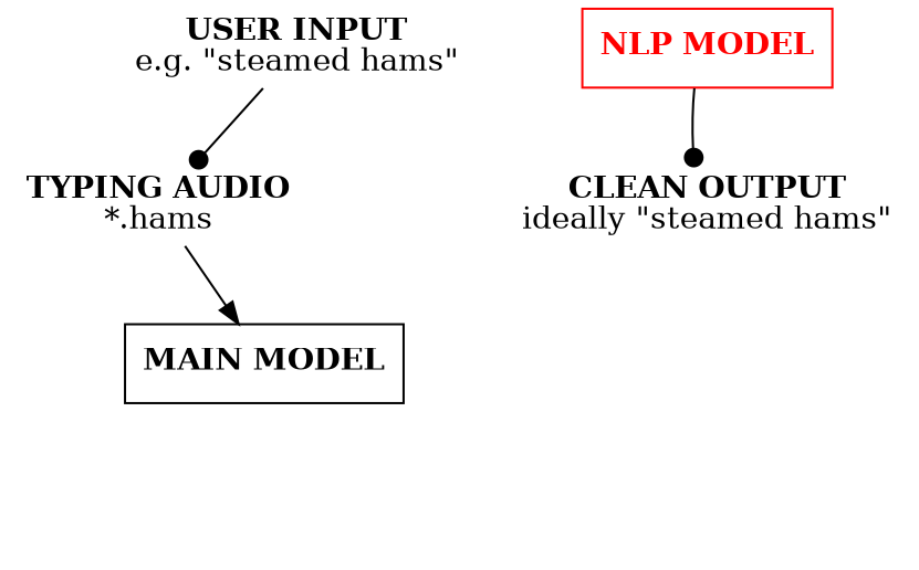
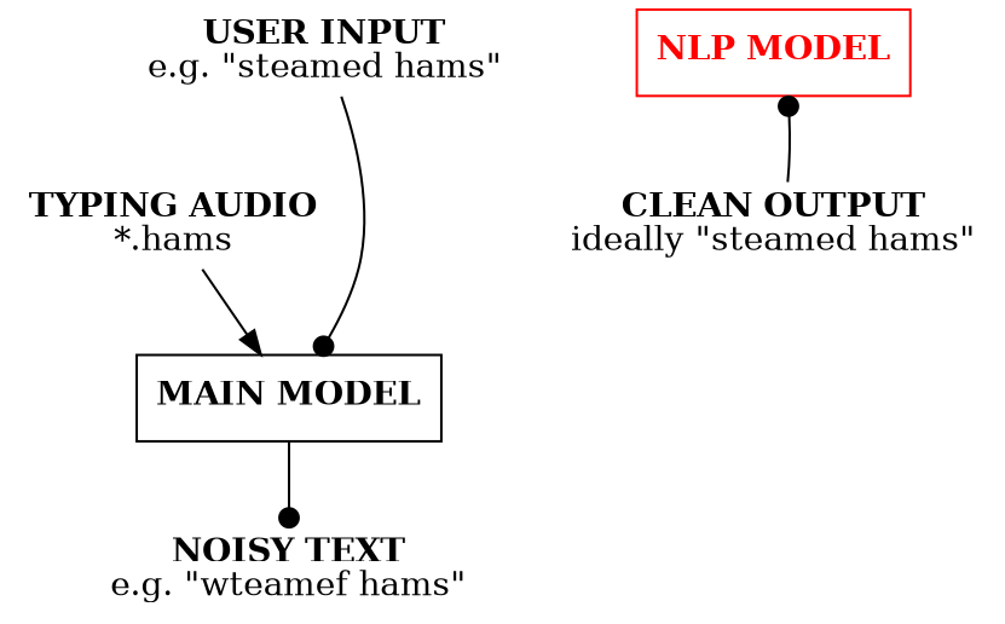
  digraph {
    rankdir=TB
    node [shape=plaintext]
    edge [arrowhead=dot]
    n1 [label=<<b>USER INPUT</b><br/>e.g. "steamed hams">]
    n2 [label=<<b>TYPING AUDIO</b><br/>*.hams>]
    n3 [label=<<b>MAIN MODEL</b>> shape=box]
+   n4 [label=<<b>NOISY TEXT</b><br/>e.g. "wteamef hams">]
    n5 [color=red fontcolor=red label=<<b>NLP MODEL</b>> shape=box]
    n6 [label=<<b>CLEAN OUTPUT</b><br/>ideally "steamed hams">]
-   n1 -> n2
+   n1 -> n3
    n2 -> n3 [arrowhead=normal]
-   n5 -> n6
+   n3 -> n4
+   n6 -> n5
  }
